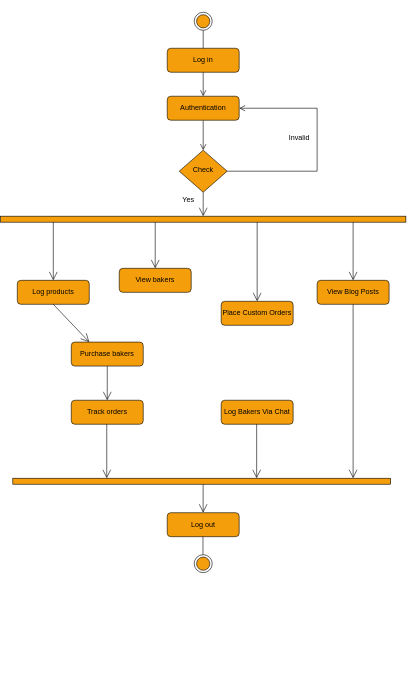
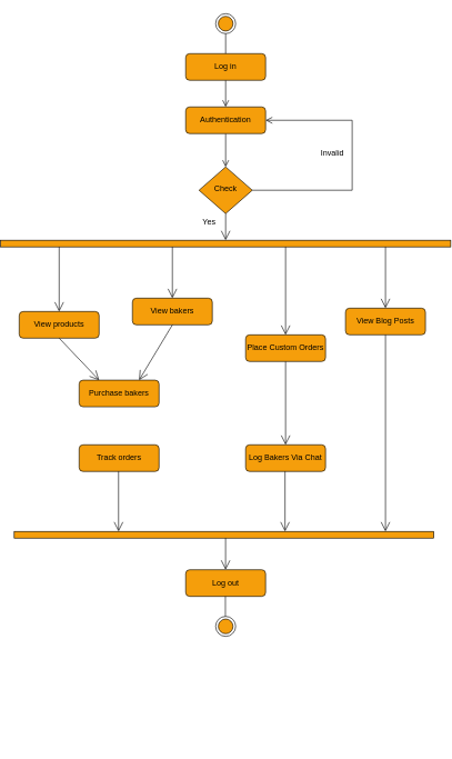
  <mxCell id="0" />
  <mxCell id="1" parent="0" />
  <mxCell id="2" value="" style="rounded=0;html=1;jettySize=auto;orthogonalLoop=1;fontSize=11;endArrow=open;endFill=0;endSize=8;strokeWidth=1;shadow=0;labelBackgroundColor=none;edgeStyle=orthogonalEdgeStyle;strokeColor=light-dark(#000000,#000000);" edge="1" parent="1" source="11" target="5"><mxGeometry relative="1" as="geometry" /></mxCell>
  <mxCell id="3" value="&lt;font style=&quot;color: light-dark(rgb(0, 0, 0), rgb(0, 0, 0));&quot;&gt;Log in&lt;/font&gt;" style="rounded=1;whiteSpace=wrap;html=1;fontSize=12;glass=0;strokeWidth=1;shadow=0;fillColor=light-dark(#F59E0B,#F59E0B);strokeColor=light-dark(#000000,#000000);" vertex="1" parent="1"><mxGeometry x="270" y="80" width="120" height="40" as="geometry" /></mxCell>
  <mxCell id="4" value="&lt;font style=&quot;color: light-dark(rgb(0, 0, 0), rgb(0, 0, 0)); font-size: 12px;&quot;&gt;Invalid&lt;/font&gt;" style="edgeStyle=orthogonalEdgeStyle;rounded=0;html=1;jettySize=auto;orthogonalLoop=1;fontSize=11;endArrow=open;endFill=0;endSize=8;strokeWidth=1;shadow=0;labelBackgroundColor=none;strokeColor=light-dark(#000000,#000000);entryX=1;entryY=0.5;entryDx=0;entryDy=0;" edge="1" parent="1" source="5" target="11"><mxGeometry x="0.065" y="30" relative="1" as="geometry"><mxPoint as="offset" /><mxPoint x="520.091" y="190" as="targetPoint" /><Array as="points"><mxPoint x="520" y="285" /><mxPoint x="520" y="180" /></Array></mxGeometry></mxCell>
  <mxCell id="5" value="&lt;font style=&quot;color: light-dark(rgb(0, 0, 0), rgb(0, 0, 0));&quot;&gt;Check&lt;/font&gt;" style="rhombus;whiteSpace=wrap;html=1;shadow=0;fontFamily=Helvetica;fontSize=12;align=center;strokeWidth=1;spacing=6;spacingTop=-4;fillColor=light-dark(#F59E0B,#F59E0B);strokeColor=light-dark(#000000,#000000);" vertex="1" parent="1"><mxGeometry x="290" y="250" width="80" height="70" as="geometry" /></mxCell>
  <mxCell id="6" value="&lt;font style=&quot;color: light-dark(rgb(0, 0, 0), rgb(0, 0, 0));&quot;&gt;Log out&lt;/font&gt;" style="rounded=1;whiteSpace=wrap;html=1;fontSize=12;glass=0;strokeWidth=1;shadow=0;strokeColor=light-dark(#000000,#000000);fillColor=light-dark(#F59E0B,#F59E0B);" vertex="1" parent="1"><mxGeometry x="270" y="854.5" width="120" height="40" as="geometry" /></mxCell>
  <mxCell id="7" value="" style="ellipse;html=1;shape=endState;fillColor=light-dark(#F59E0B,#F59E0B);strokeColor=light-dark(#000000,#000000);" vertex="1" parent="1"><mxGeometry x="315" y="20" width="30" height="30" as="geometry" /></mxCell>
  <mxCell id="8" value="" style="endArrow=none;html=1;rounded=0;strokeColor=light-dark(#000000,#000000);entryX=0.5;entryY=1;entryDx=0;entryDy=0;exitX=0.5;exitY=0;exitDx=0;exitDy=0;" edge="1" parent="1" source="3" target="7"><mxGeometry width="50" height="50" relative="1" as="geometry"><mxPoint x="305" y="80" as="sourcePoint" /><mxPoint x="355" y="30" as="targetPoint" /></mxGeometry></mxCell>
  <mxCell id="9" value="" style="ellipse;html=1;shape=endState;fillColor=light-dark(#F59E0B,#F59E0B);strokeColor=light-dark(#000000,#000000);" vertex="1" parent="1"><mxGeometry x="315" y="924.5" width="30" height="30" as="geometry" /></mxCell>
  <mxCell id="10" value="" style="rounded=0;html=1;jettySize=auto;orthogonalLoop=1;fontSize=11;endArrow=open;endFill=0;endSize=8;strokeWidth=1;shadow=0;labelBackgroundColor=none;edgeStyle=orthogonalEdgeStyle;strokeColor=light-dark(#000000,#000000);" edge="1" parent="1" source="3" target="11"><mxGeometry relative="1" as="geometry"><mxPoint x="330" y="120" as="sourcePoint" /><mxPoint x="330" y="380" as="targetPoint" /></mxGeometry></mxCell>
  <mxCell id="11" value="&lt;font style=&quot;color: light-dark(rgb(0, 0, 0), rgb(0, 0, 0));&quot;&gt;Authentication&lt;/font&gt;" style="rounded=1;whiteSpace=wrap;html=1;fontSize=12;glass=0;strokeWidth=1;shadow=0;fillColor=light-dark(#F59E0B,#F59E0B);strokeColor=light-dark(#000000,#000000);" vertex="1" parent="1"><mxGeometry x="270" y="160" width="120" height="40" as="geometry" /></mxCell>
  <mxCell id="12" value="" style="html=1;points=[[0,0,0,0,5],[0,1,0,0,-5],[1,0,0,0,5],[1,1,0,0,-5]];perimeter=orthogonalPerimeter;outlineConnect=0;targetShapes=umlLifeline;portConstraint=eastwest;newEdgeStyle={&quot;curved&quot;:0,&quot;rounded&quot;:0};rotation=-90;strokeColor=light-dark(#000000,#000000);fillColor=light-dark(#F59E0B,#F59E0B);" vertex="1" parent="1"><mxGeometry x="325" y="27" width="10" height="676" as="geometry" /></mxCell>
- <mxCell id="13" value="&lt;font style=&quot;color: light-dark(rgb(0, 0, 0), rgb(0, 0, 0));&quot;&gt;Log products&lt;/font&gt;" style="rounded=1;whiteSpace=wrap;html=1;fontSize=12;glass=0;strokeWidth=1;shadow=0;fillColor=light-dark(#F59E0B,#F59E0B);strokeColor=light-dark(#000000,#000000);" vertex="1" parent="1"><mxGeometry x="20" y="467" width="120" height="40" as="geometry" /></mxCell>
+ <mxCell id="13" value="&lt;font style=&quot;color: light-dark(rgb(0, 0, 0), rgb(0, 0, 0));&quot;&gt;View products&lt;/font&gt;" style="rounded=1;whiteSpace=wrap;html=1;fontSize=12;glass=0;strokeWidth=1;shadow=0;fillColor=light-dark(#F59E0B,#F59E0B);strokeColor=light-dark(#000000,#000000);" vertex="1" parent="1"><mxGeometry x="20" y="467" width="120" height="40" as="geometry" /></mxCell>
  <mxCell id="14" value="" style="endArrow=open;endFill=1;endSize=12;html=1;rounded=0;strokeColor=light-dark(#000000,#000000);entryX=0.5;entryY=0;entryDx=0;entryDy=0;" edge="1" parent="1" source="12" target="13"><mxGeometry width="160" relative="1" as="geometry"><mxPoint x="219.98" y="369.66" as="sourcePoint" /><mxPoint x="220" y="490" as="targetPoint" /></mxGeometry></mxCell>
  <mxCell id="15" value="" style="endArrow=open;endFill=1;endSize=12;html=1;rounded=0;strokeColor=light-dark(#000000,#000000);entryX=0.25;entryY=0;entryDx=0;entryDy=0;" edge="1" parent="1" target="16"><mxGeometry width="160" relative="1" as="geometry"><mxPoint x="80" y="507" as="sourcePoint" /><mxPoint x="80" y="567" as="targetPoint" /></mxGeometry></mxCell>
  <mxCell id="16" value="&lt;font style=&quot;color: light-dark(rgb(0, 0, 0), rgb(0, 0, 0));&quot;&gt;Purchase bakers&lt;/font&gt;" style="rounded=1;whiteSpace=wrap;html=1;fontSize=12;glass=0;strokeWidth=1;shadow=0;strokeColor=light-dark(#000000,#000000);fillColor=light-dark(#F59E0B,#F59E0B);" vertex="1" parent="1"><mxGeometry x="110" y="570" width="120" height="40" as="geometry" /></mxCell>
  <mxCell id="17" value="" style="html=1;points=[[0,0,0,0,5],[0,1,0,0,-5],[1,0,0,0,5],[1,1,0,0,-5]];perimeter=orthogonalPerimeter;outlineConnect=0;targetShapes=umlLifeline;portConstraint=eastwest;newEdgeStyle={&quot;curved&quot;:0,&quot;rounded&quot;:0};rotation=-90;strokeColor=light-dark(#000000,#000000);fillColor=light-dark(#F59E0B,#F59E0B);" vertex="1" parent="1"><mxGeometry x="322.5" y="487" width="10" height="630" as="geometry" /></mxCell>
  <mxCell id="18" value="" style="endArrow=open;endFill=1;endSize=12;html=1;rounded=0;exitX=0.5;exitY=1;exitDx=0;exitDy=0;strokeColor=light-dark(#000000,#000000);" edge="1" parent="1" source="5" target="12"><mxGeometry width="160" relative="1" as="geometry"><mxPoint x="280" y="360" as="sourcePoint" /><mxPoint x="440" y="360" as="targetPoint" /></mxGeometry></mxCell>
  <mxCell id="19" value="&lt;font style=&quot;color: light-dark(rgb(0, 0, 0), rgb(0, 0, 0));&quot;&gt;Place Custom Orders&lt;/font&gt;" style="rounded=1;whiteSpace=wrap;html=1;fontSize=12;glass=0;strokeWidth=1;shadow=0;fillColor=light-dark(#F59E0B,#F59E0B);strokeColor=light-dark(#000000,#000000);" vertex="1" parent="1"><mxGeometry x="360" y="502" width="120" height="40" as="geometry" /></mxCell>
  <mxCell id="20" value="" style="endArrow=open;endFill=1;endSize=12;html=1;rounded=0;strokeColor=light-dark(#000000,#000000);entryX=0.5;entryY=0;entryDx=0;entryDy=0;" edge="1" parent="1" source="12" target="19"><mxGeometry width="160" relative="1" as="geometry"><mxPoint x="440" y="370.59" as="sourcePoint" /><mxPoint x="579.98" y="490" as="targetPoint" /></mxGeometry></mxCell>
+ <mxCell id="21" value="" style="endArrow=open;endFill=1;endSize=12;html=1;rounded=0;strokeColor=light-dark(#000000,#000000);exitX=0.5;exitY=1;exitDx=0;exitDy=0;entryX=0.5;entryY=0;entryDx=0;entryDy=0;" edge="1" parent="1" source="19" target="34"><mxGeometry width="160" relative="1" as="geometry"><mxPoint x="474.98" y="522" as="sourcePoint" /><mxPoint x="488.75" y="671.89" as="targetPoint" /></mxGeometry></mxCell>
  <mxCell id="22" value="&lt;font style=&quot;color: light-dark(rgb(0, 0, 0), rgb(0, 0, 0));&quot;&gt;Yes&lt;/font&gt;" style="text;html=1;align=center;verticalAlign=middle;resizable=0;points=[];autosize=1;strokeColor=none;fillColor=none;" vertex="1" parent="1"><mxGeometry x="285" y="318" width="40" height="30" as="geometry" /></mxCell>
  <mxCell id="23" value="" style="endArrow=none;html=1;rounded=0;strokeColor=light-dark(#000000,#000000);entryX=0.5;entryY=1;entryDx=0;entryDy=0;exitX=0.5;exitY=0;exitDx=0;exitDy=0;" edge="1" parent="1"><mxGeometry width="50" height="50" relative="1" as="geometry"><mxPoint x="329.63" y="924.5" as="sourcePoint" /><mxPoint x="329.63" y="894.5" as="targetPoint" /></mxGeometry></mxCell>
- <mxCell id="24" value="" style="endArrow=open;endFill=1;endSize=12;html=1;rounded=0;strokeColor=light-dark(#000000,#000000);entryX=0.5;entryY=0;entryDx=0;entryDy=0;exitX=0.5;exitY=1;exitDx=0;exitDy=0;" edge="1" parent="1" source="16" target="29"><mxGeometry width="160" relative="1" as="geometry"><mxPoint x="80" y="607" as="sourcePoint" /><mxPoint x="168.67" y="671.73" as="targetPoint" /></mxGeometry></mxCell>
  <mxCell id="25" value="" style="endArrow=open;endFill=1;endSize=12;html=1;rounded=0;strokeColor=light-dark(#000000,#000000);" edge="1" parent="1" source="17"><mxGeometry width="160" relative="1" as="geometry"><mxPoint x="329.89" y="814.5" as="sourcePoint" /><mxPoint x="329.89" y="854.5" as="targetPoint" /></mxGeometry></mxCell>
  <mxCell id="26" value="&lt;font style=&quot;color: light-dark(rgb(0, 0, 0), rgb(0, 0, 0));&quot;&gt;View bakers&lt;/font&gt;" style="rounded=1;whiteSpace=wrap;html=1;fontSize=12;glass=0;strokeWidth=1;shadow=0;fillColor=light-dark(#F59E0B,#F59E0B);strokeColor=light-dark(#000000,#000000);" vertex="1" parent="1"><mxGeometry x="190" y="447" width="120" height="40" as="geometry" /></mxCell>
  <mxCell id="27" value="" style="endArrow=open;endFill=1;endSize=12;html=1;rounded=0;strokeColor=light-dark(#000000,#000000);entryX=0.5;entryY=0;entryDx=0;entryDy=0;" edge="1" parent="1" source="12" target="26"><mxGeometry width="160" relative="1" as="geometry"><mxPoint x="330" y="370" as="sourcePoint" /><mxPoint x="390" y="487.34" as="targetPoint" /></mxGeometry></mxCell>
+ <mxCell id="28" value="" style="endArrow=open;endFill=1;endSize=12;html=1;rounded=0;strokeColor=light-dark(#000000,#000000);entryX=0.75;entryY=0;entryDx=0;entryDy=0;exitX=0.5;exitY=1;exitDx=0;exitDy=0;" edge="1" parent="1" source="26" target="16"><mxGeometry width="160" relative="1" as="geometry"><mxPoint x="220" y="502" as="sourcePoint" /><mxPoint x="250" y="564.34" as="targetPoint" /></mxGeometry></mxCell>
  <mxCell id="29" value="&lt;font style=&quot;color: light-dark(rgb(0, 0, 0), rgb(0, 0, 0));&quot;&gt;Track orders&lt;/font&gt;" style="rounded=1;whiteSpace=wrap;html=1;fontSize=12;glass=0;strokeWidth=1;shadow=0;strokeColor=light-dark(#000000,#000000);fillColor=light-dark(#F59E0B,#F59E0B);" vertex="1" parent="1"><mxGeometry x="110" y="667" width="120" height="40" as="geometry" /></mxCell>
  <mxCell id="30" value="" style="endArrow=open;endFill=1;endSize=12;html=1;rounded=0;strokeColor=light-dark(#000000,#000000);exitX=0.493;exitY=0.997;exitDx=0;exitDy=0;exitPerimeter=0;" edge="1" parent="1" source="29" target="17"><mxGeometry width="160" relative="1" as="geometry"><mxPoint x="250" y="734" as="sourcePoint" /><mxPoint x="338.67" y="798.73" as="targetPoint" /></mxGeometry></mxCell>
- <mxCell id="31" value="&lt;font style=&quot;color: light-dark(rgb(0, 0, 0), rgb(0, 0, 0));&quot;&gt;View Blog Posts&lt;/font&gt;" style="rounded=1;whiteSpace=wrap;html=1;fontSize=12;glass=0;strokeWidth=1;shadow=0;fillColor=light-dark(#F59E0B,#F59E0B);strokeColor=light-dark(#000000,#000000);" vertex="1" parent="1"><mxGeometry x="520" y="467" width="120" height="40" as="geometry" /></mxCell>
+ <mxCell id="31" value="&lt;font style=&quot;color: light-dark(rgb(0, 0, 0), rgb(0, 0, 0));&quot;&gt;View Blog Posts&lt;/font&gt;" style="rounded=1;whiteSpace=wrap;html=1;fontSize=12;glass=0;strokeWidth=1;shadow=0;fillColor=light-dark(#F59E0B,#F59E0B);strokeColor=light-dark(#000000,#000000);" vertex="1" parent="1"><mxGeometry x="510" y="462" width="120" height="40" as="geometry" /></mxCell>
  <mxCell id="32" value="" style="endArrow=open;endFill=1;endSize=12;html=1;rounded=0;strokeColor=light-dark(#000000,#000000);entryX=0.5;entryY=0;entryDx=0;entryDy=0;" edge="1" parent="1" source="12" target="31"><mxGeometry width="160" relative="1" as="geometry"><mxPoint x="520" y="367" as="sourcePoint" /><mxPoint x="500" y="483.41" as="targetPoint" /></mxGeometry></mxCell>
  <mxCell id="33" value="" style="endArrow=open;endFill=1;endSize=12;html=1;rounded=0;strokeColor=light-dark(#000000,#000000);exitX=0.5;exitY=1;exitDx=0;exitDy=0;" edge="1" parent="1" source="31" target="17"><mxGeometry width="160" relative="1" as="geometry"><mxPoint x="575" y="529" as="sourcePoint" /><mxPoint x="520" y="697" as="targetPoint" /></mxGeometry></mxCell>
  <mxCell id="34" value="&lt;font style=&quot;color: light-dark(rgb(0, 0, 0), rgb(0, 0, 0));&quot;&gt;Log Bakers Via Chat&lt;/font&gt;" style="rounded=1;whiteSpace=wrap;html=1;fontSize=12;glass=0;strokeWidth=1;shadow=0;strokeColor=light-dark(#000000,#000000);fillColor=light-dark(#F59E0B,#F59E0B);" vertex="1" parent="1"><mxGeometry x="360" y="667" width="120" height="40" as="geometry" /></mxCell>
  <mxCell id="35" value="" style="endArrow=open;endFill=1;endSize=12;html=1;rounded=0;strokeColor=light-dark(#000000,#000000);exitX=0.493;exitY=0.997;exitDx=0;exitDy=0;exitPerimeter=0;" edge="1" parent="1" source="34" target="17"><mxGeometry width="160" relative="1" as="geometry"><mxPoint x="580" y="754" as="sourcePoint" /><mxPoint x="499" y="817" as="targetPoint" /></mxGeometry></mxCell>
